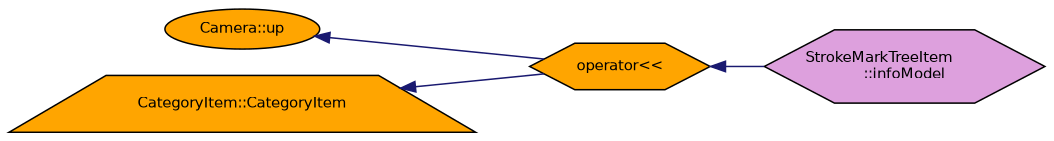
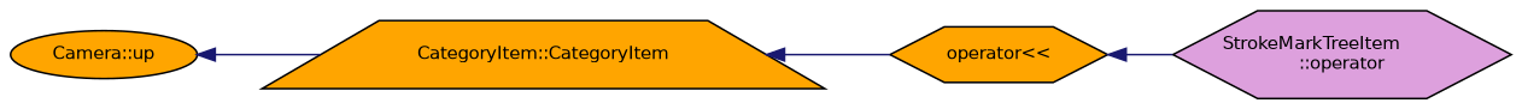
  digraph {
    rankdir=LR
    node [color=black fillcolor=orange fontname=Helvetica fontsize=10 shape=hexagon style=filled]
    edge [color=midnightblue dir=back fontname=Helvetica fontsize=10 labelfontname=Helvetica labelfontsize=10 style=solid]
    n1 [fontcolor=black height=0.2 label="Camera::up" shape=ellipse width=0.4]
    n2 [height=0.2 label="operator\<\<" width=0.4]
-   n3 [fillcolor=plum height=0.2 label="StrokeMarkTreeItem\l::infoModel" width=0.4]
+   n3 [fillcolor=plum height=0.2 label="StrokeMarkTreeItem\l::operator" width=0.4]
    n4 [height=0.2 label="CategoryItem::CategoryItem" shape=trapezium width=0.4]
-   n1 -> n2
+   n1 -> n4
    n2 -> n3
    n4 -> n2
  }
